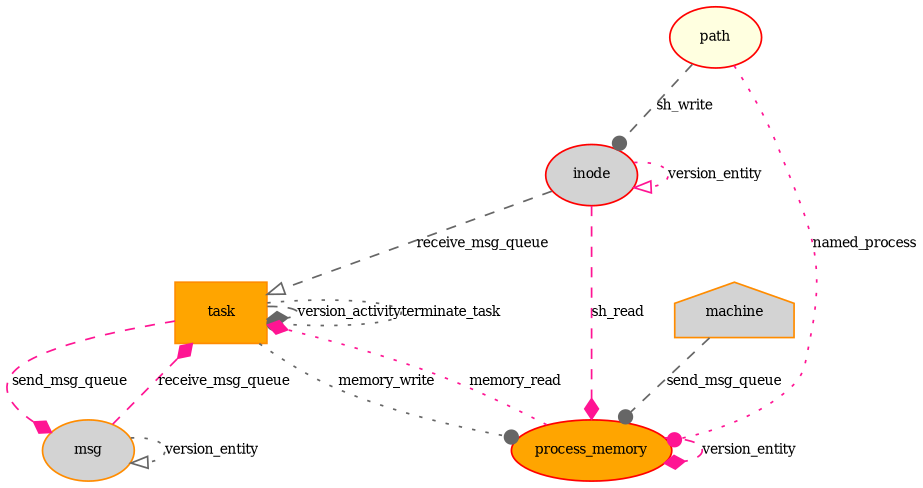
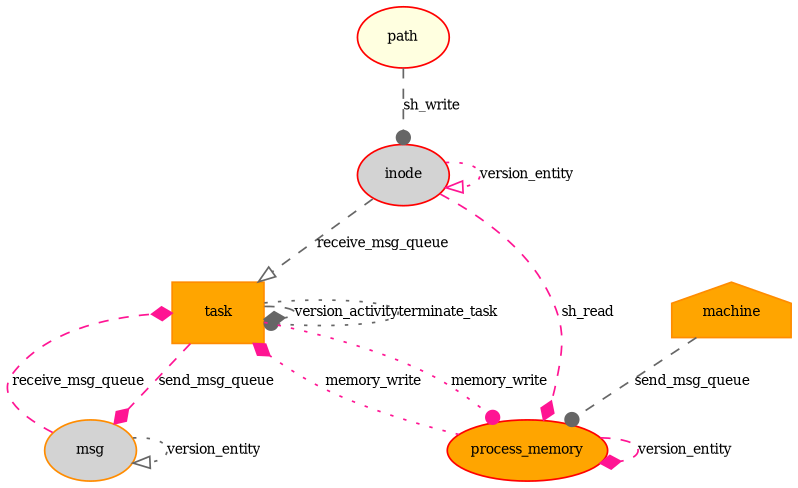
  digraph {
    node [color=red fillcolor=lightgrey fontsize=8 shape=ellipse style=filled]
    edge [arrowhead=diamond color=deeppink fontsize=8 style=dashed]
    n1 [label=inode]
    n2 [color=darkorange fillcolor=orange label=task shape=rectangle]
    n3 [fillcolor=orange label=process_memory]
    n4 [color=darkorange label=msg]
-   n5 [color=darkorange label=machine shape=house]
+   n5 [color=darkorange fillcolor=orange label=machine shape=house]
    n6 [fillcolor=lightyellow label=path]
    n1 -> n1 [arrowhead=onormal label=version_entity style=dotted]
    n1 -> n2 [arrowhead=onormal color=gray40 label=receive_msg_queue]
    n1 -> n3 [label=sh_read]
    n2 -> n2 [color=gray40 label=version_activity]
    n2 -> n2 [arrowhead=dot color=gray40 label=terminate_task style=dotted]
-   n2 -> n3 [arrowhead=dot color=gray40 label=memory_write style=dotted]
+   n2 -> n3 [arrowhead=dot label=memory_write style=dotted]
    n2 -> n4 [label=send_msg_queue]
-   n3 -> n2 [label=memory_read style=dotted]
+   n3 -> n2 [label=memory_write style=dotted]
    n3 -> n3 [label=version_entity]
    n4 -> n2 [label=receive_msg_queue]
    n4 -> n4 [arrowhead=onormal color=gray40 label=version_entity style=dotted]
    n5 -> n3 [arrowhead=dot color=gray40 label=send_msg_queue]
    n6 -> n1 [arrowhead=dot color=gray40 label=sh_write]
-   n6 -> n3 [arrowhead=dot label=named_process style=dotted]
  }
